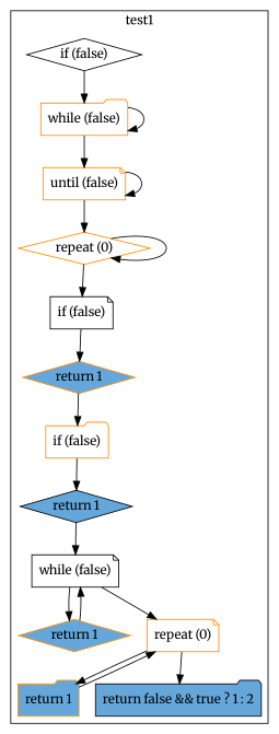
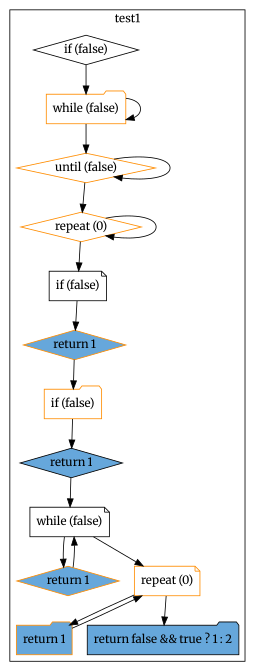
  digraph {
    fontname=Merriweather
    node [shape=diamond color=darkorange fontname=Merriweather]
    edge [fontname=Merriweather]
    n1 [label="if (false)" color=black]
    n2 [label="while (false)" shape=folder]
-   n3 [label="until (false)" shape=note]
+   n3 [label="until (false)"]
    n4 [label="repeat (0)"]
    n5 [label="if (false)" shape=note color=black]
    n6 [fillcolor="#66A7DB" label="return 1" style=filled]
    n7 [label="if (false)" shape=folder]
    n8 [fillcolor="#66A7DB" label="return 1" style=filled color=black]
    n9 [label="while (false)" shape=note color=black]
    n10 [fillcolor="#66A7DB" label="return 1" style=filled]
    n11 [label="repeat (0)" shape=note]
    n12 [fillcolor="#66A7DB" label="return 1" shape=folder style=filled]
    n13 [fillcolor="#66A7DB" label="return false && true ? 1 : 2" shape=folder style=filled color=black]
    subgraph cluster_1 {
      label=test1
      n1
      n2
      n3
      n4
      n5
      n6
      n7
      n8
      n9
      n10
      n11
      n12
      n13
    }
    n1 -> n2
    n2 -> n2
    n2 -> n3
    n3 -> n3
    n3 -> n4
    n4 -> n4
    n4 -> n5
    n5 -> n6
    n6 -> n7
    n7 -> n8
    n8 -> n9
    n9 -> n10
    n9 -> n11
    n10 -> n9
    n11 -> n12
    n11 -> n13
    n12 -> n11
  }
